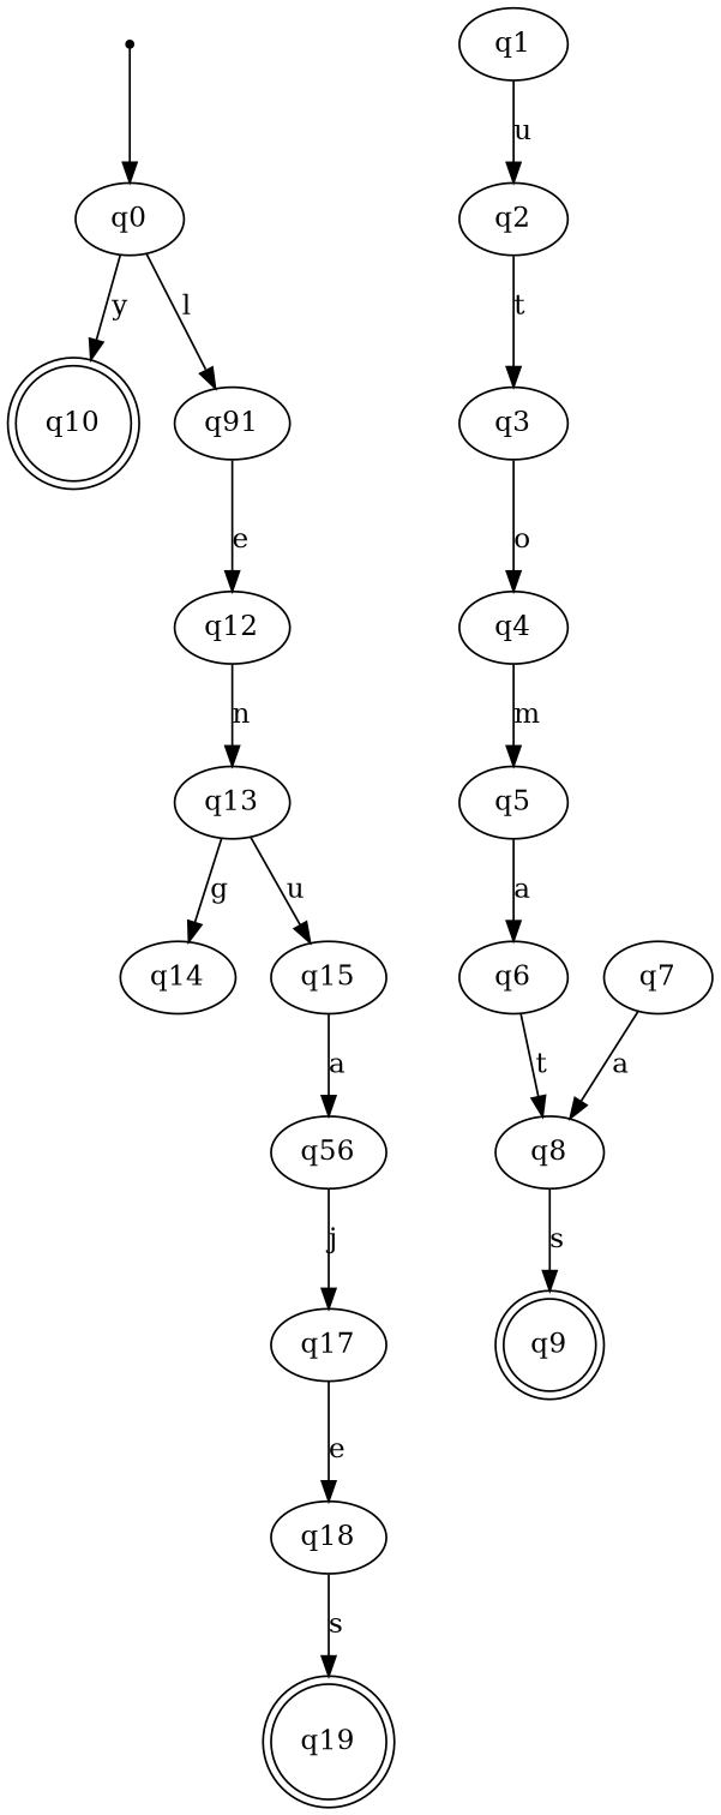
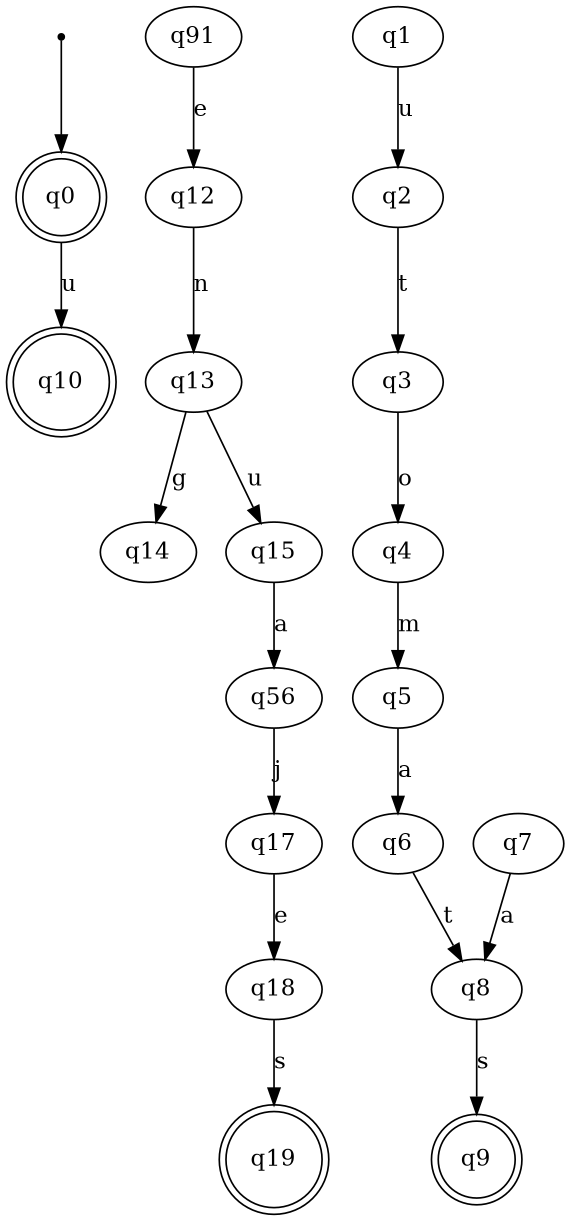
  digraph {
    inic [shape=point]
-   q0
+   q0 [shape=doublecircle]
    q10 [shape=doublecircle]
    n4 [label=q91]
    q1
    q2
    q12
    q3
    q4
    q5
    q6
    q8
    q7
    q9 [shape=doublecircle]
    q13
    q14
    q15
    n18 [label=q56]
    q17
    q18
    q19 [shape=doublecircle]
    inic -> q0
-   q0 -> q10 [label=y]
-   q0 -> n4 [label=l]
+   q0 -> q10 [label=u]
    n4 -> q12 [label=e]
    q1 -> q2 [label=u]
    q2 -> q3 [label=t]
    q12 -> q13 [label=n]
    q3 -> q4 [label=o]
    q4 -> q5 [label=m]
    q5 -> q6 [label=a]
    q6 -> q8 [label=t]
    q8 -> q9 [label=s]
    q7 -> q8 [label=a]
    q13 -> q14 [label=g]
    q13 -> q15 [label=u]
    q15 -> n18 [label=a]
    n18 -> q17 [label=j]
    q17 -> q18 [label=e]
    q18 -> q19 [label=s]
  }
